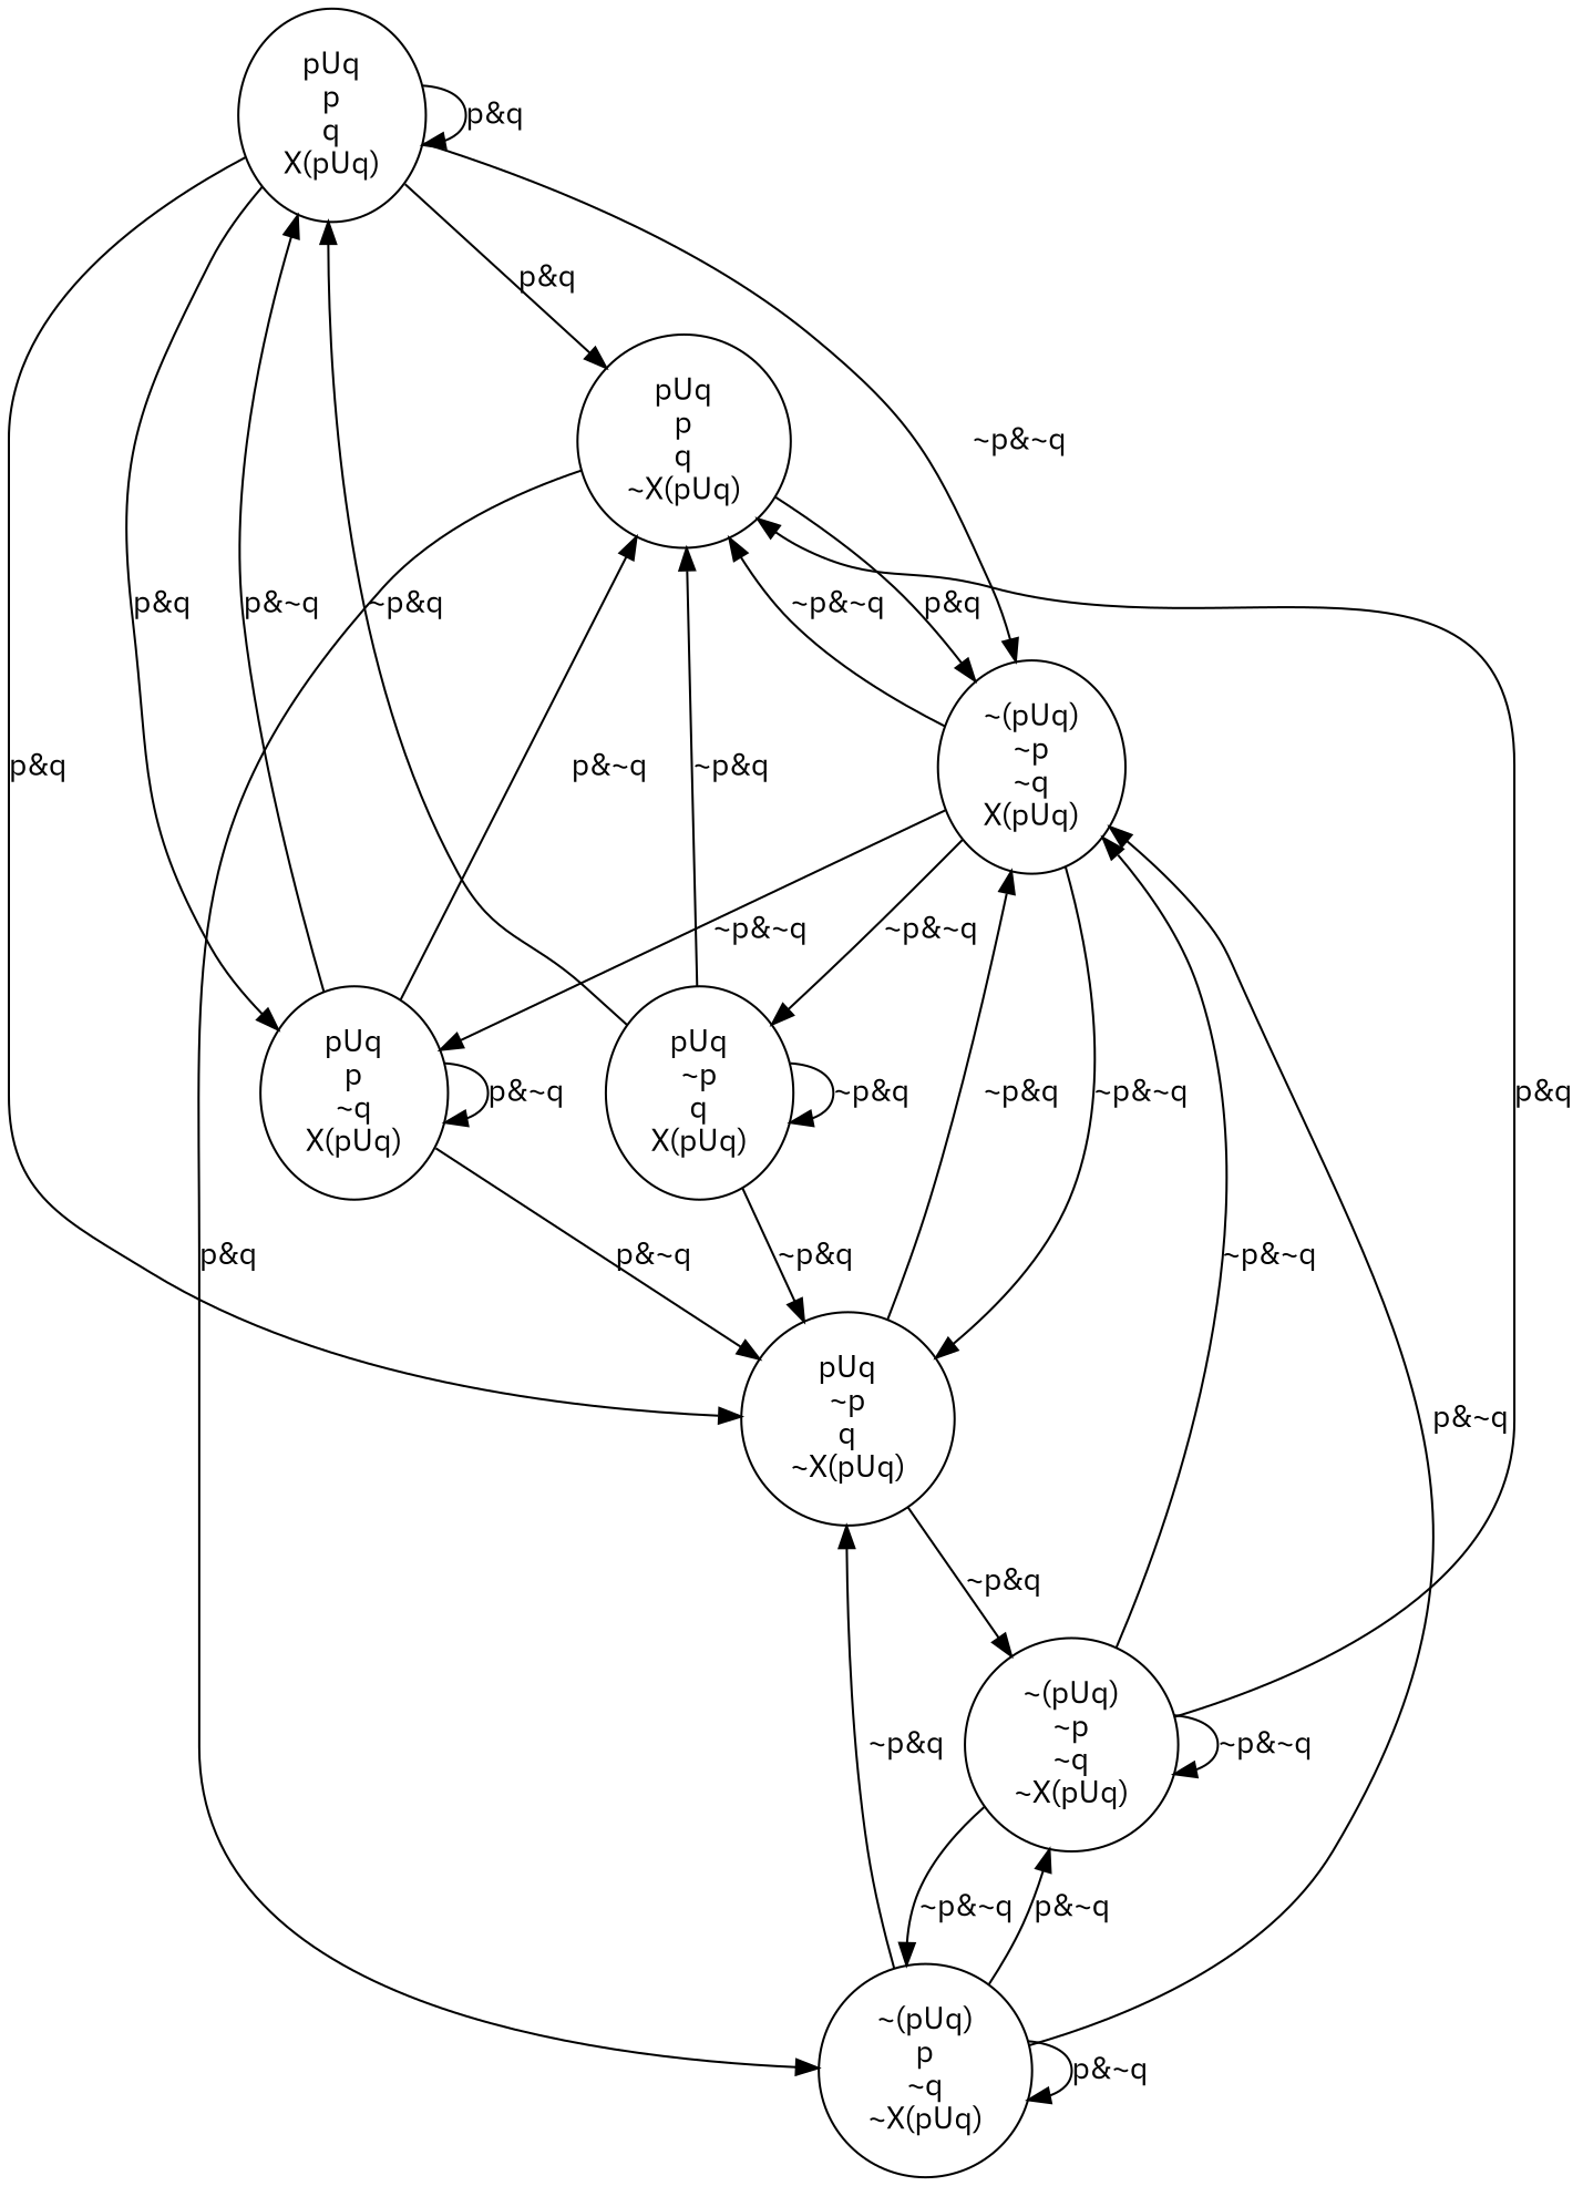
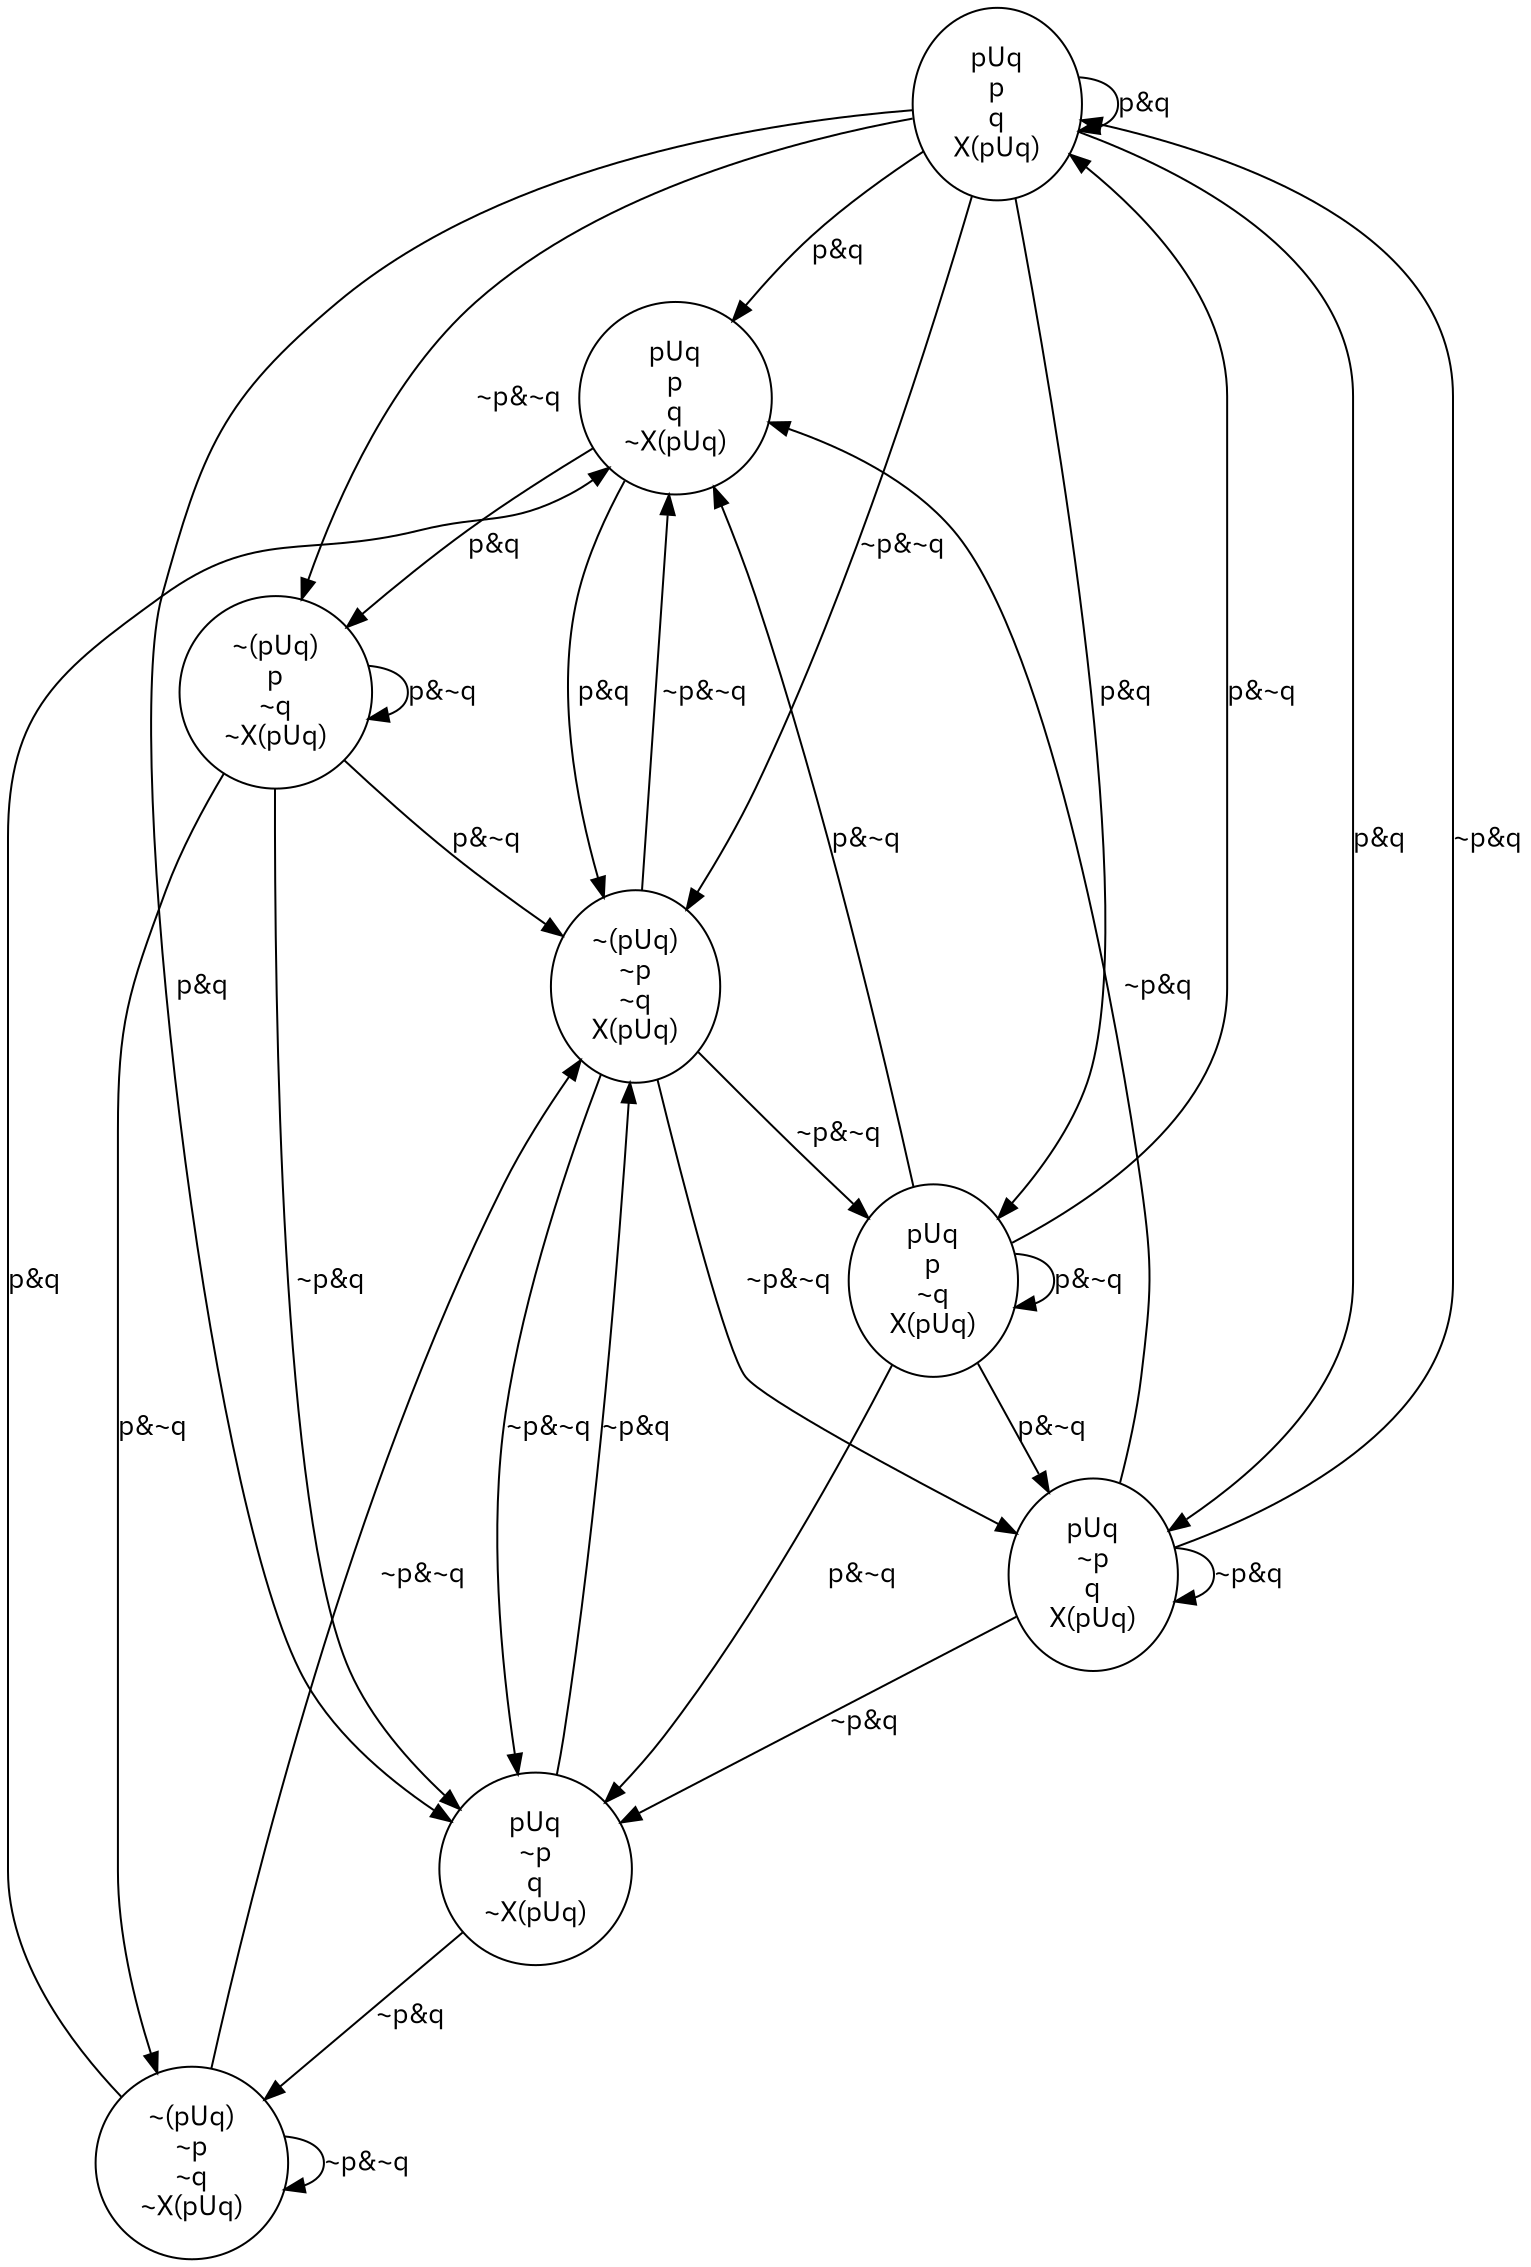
  digraph {
    fontname="IBM Plex Sans"
    node [fontname="IBM Plex Sans"]
    edge [color=black fontcolor=black fontname="IBM Plex Sans"]
    n1 [label="pUq\np\nq\nX(pUq)"]
    n2 [label="pUq\np\nq\n~X(pUq)"]
    n3 [label="pUq\np\n~q\nX(pUq)"]
    n4 [label="pUq\n~p\nq\nX(pUq)"]
    n5 [label="pUq\n~p\nq\n~X(pUq)"]
    n6 [label="~(pUq)\n~p\n~q\nX(pUq)"]
    n7 [label="~(pUq)\np\n~q\n~X(pUq)"]
    n8 [label="~(pUq)\n~p\n~q\n~X(pUq)"]
    n1 -> n1 [label="p&q"]
    n1 -> n2 [label="p&q"]
    n1 -> n3 [label="p&q"]
+   n1 -> n4 [label="p&q"]
    n1 -> n5 [label="p&q"]
    n1 -> n6 [label="~p&~q"]
    n2 -> n6 [label="p&q"]
    n2 -> n7 [label="p&q"]
    n3 -> n1 [label="p&~q"]
    n3 -> n2 [label="p&~q"]
    n3 -> n3 [label="p&~q"]
+   n3 -> n4 [label="p&~q"]
    n3 -> n5 [label="p&~q"]
    n4 -> n1 [label="~p&q"]
    n4 -> n2 [label="~p&q"]
    n4 -> n4 [label="~p&q"]
    n4 -> n5 [label="~p&q"]
    n5 -> n6 [label="~p&q"]
    n5 -> n8 [label="~p&q"]
    n6 -> n2 [label="~p&~q"]
    n6 -> n3 [label="~p&~q"]
    n6 -> n4 [label="~p&~q"]
    n6 -> n5 [label="~p&~q"]
    n7 -> n5 [label="~p&q"]
    n7 -> n6 [label="p&~q"]
    n7 -> n7 [label="p&~q"]
    n7 -> n8 [label="p&~q"]
    n8 -> n2 [label="p&q"]
    n8 -> n6 [label="~p&~q"]
-   n8 -> n7 [label="~p&~q"]
+   n1 -> n7 [label="~p&~q"]
    n8 -> n8 [label="~p&~q"]
  }
